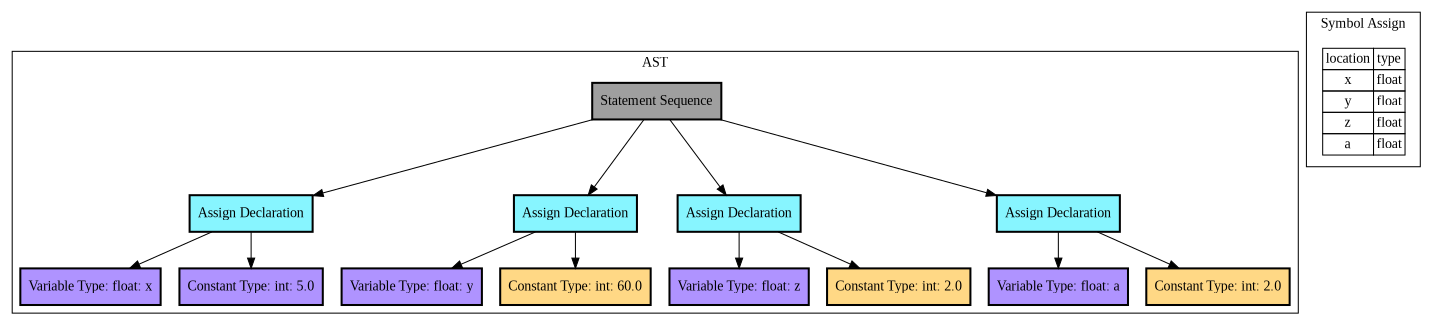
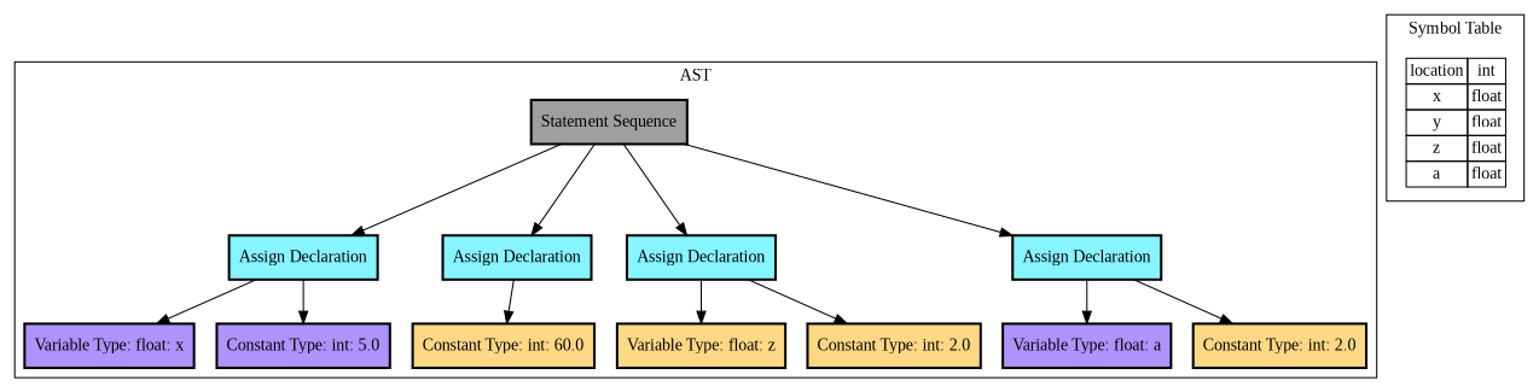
  digraph {
    fontname="Liberation Serif"
    node [fillcolor="#af93ff" fontname="Liberation Serif" penwidth=2 shape=rectangle style=filled]
    edge [fontname="Liberation Serif"]
    n1 [fillcolor="#9f9f9f" label="Statement Sequence"]
    n2 [fillcolor="#87f5ff" label="Assign Declaration"]
    n3 [fillcolor="#87f5ff" label="Assign Declaration"]
    n4 [fillcolor="#87f5ff" label="Assign Declaration"]
    n5 [fillcolor="#87f5ff" label="Assign Declaration"]
    n6 [label="Variable Type: float: x"]
    n7 [label="Constant Type: int: 5.0"]
-   n8 [label="Variable Type: float: y"]
    n9 [fillcolor="#FFD885" label="Constant Type: int: 60.0"]
-   n10 [label="Variable Type: float: z"]
+   n10 [fillcolor="#FFD885" label="Variable Type: float: z"]
    n11 [fillcolor="#FFD885" label="Constant Type: int: 2.0"]
    n12 [label="Variable Type: float: a"]
    n13 [fillcolor="#FFD885" label="Constant Type: int: 2.0"]
-   n14 [label=< 				<table border='0' cellborder='1' cellspacing='0'> 					<tr><td>location</td><td>type</td></tr> 						<tr><td>x</td><td>float</td></tr> 						<tr><td>y</td><td>float</td></tr> 						<tr><td>z</td><td>float</td></tr> 						<tr><td>a</td><td>float</td></tr> 				</table> 			> shape=plaintext fillcolor="" penwidth="" style=""]
+   n14 [label=< 				<table border='0' cellborder='1' cellspacing='0'> 					<tr><td>location</td><td>int</td></tr> 						<tr><td>x</td><td>float</td></tr> 						<tr><td>y</td><td>float</td></tr> 						<tr><td>z</td><td>float</td></tr> 						<tr><td>a</td><td>float</td></tr> 				</table> 			> shape=plaintext fillcolor="" penwidth="" style=""]
    subgraph cluster_1 {
      label=AST
      n1
      n2
      n3
      n4
      n5
      n6
      n7
-     n8
      n9
      n10
      n11
      n12
      n13
    }
    subgraph cluster_2 {
-     label="Symbol Assign"
+     label="Symbol Table"
      n14
    }
    n1 -> n2
    n1 -> n3
    n1 -> n4
    n1 -> n5
    n2 -> n6
    n2 -> n7
-   n3 -> n8
    n3 -> n9
    n4 -> n10
    n4 -> n11
    n5 -> n12
    n5 -> n13
  }
